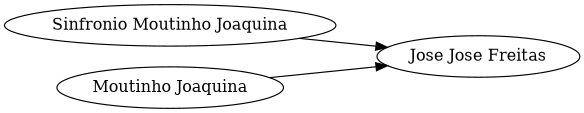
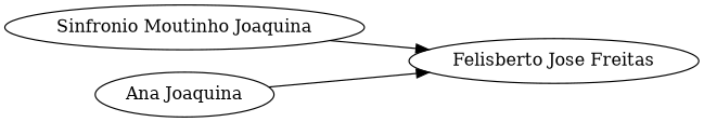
  digraph {
    rankdir=LR
-   n1 [label="Jose Jose Freitas"]
+   n1 [label="Felisberto Jose Freitas"]
    n2 [label="Sinfronio Moutinho Joaquina"]
-   n3 [label="Moutinho Joaquina"]
+   n3 [label="Ana Joaquina"]
    n2 -> n1
    n3 -> n1
  }
